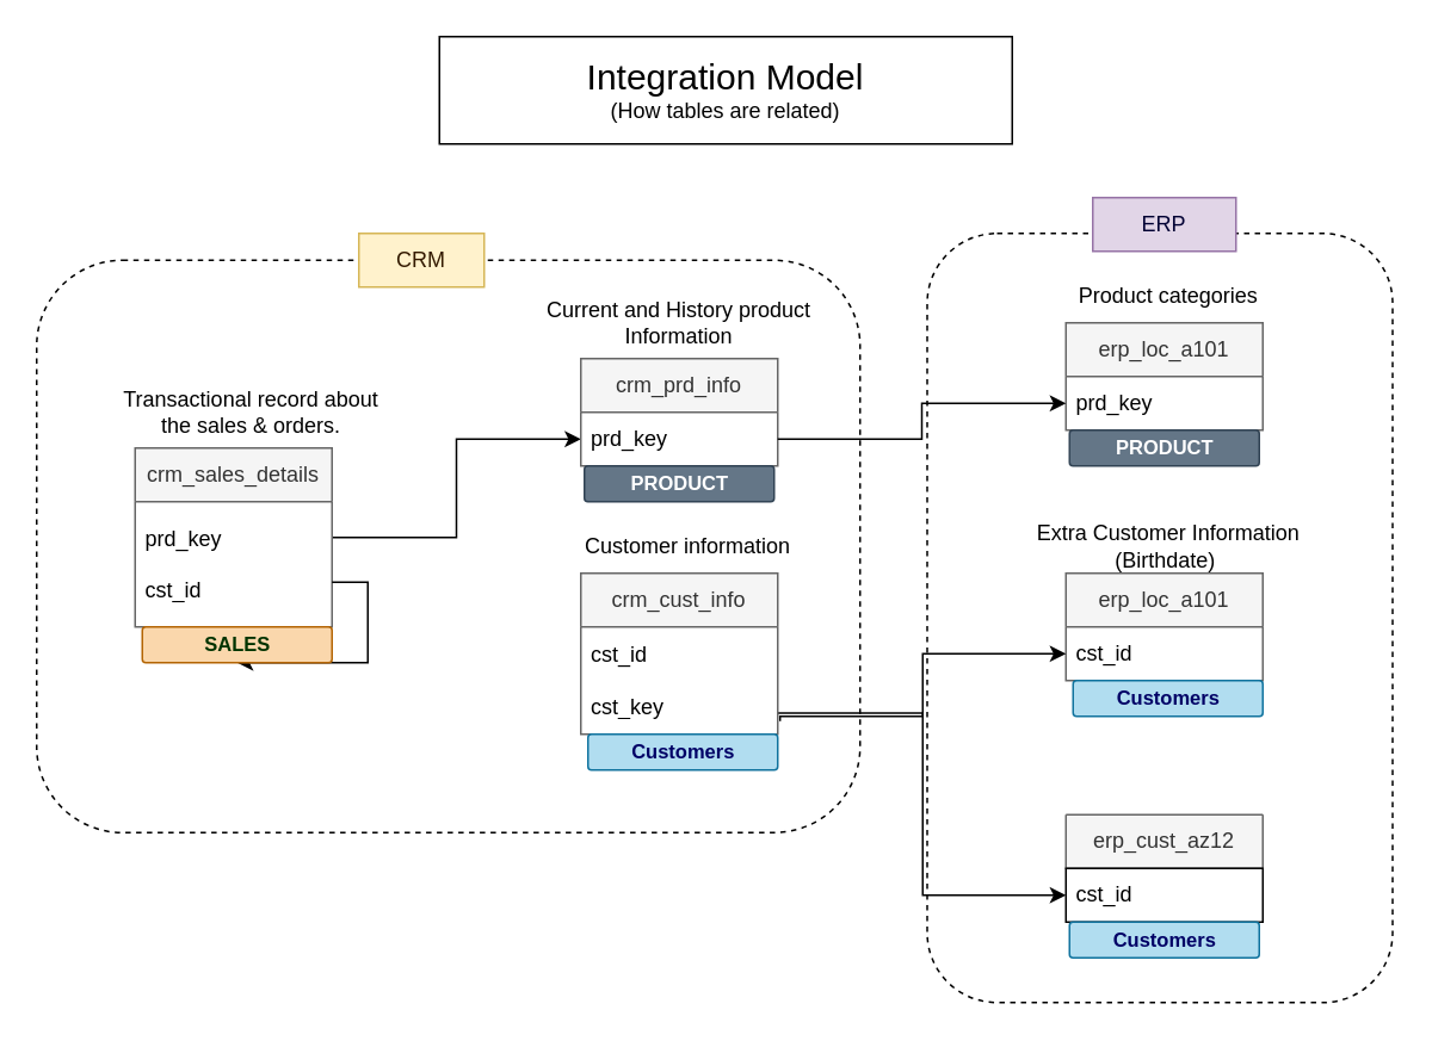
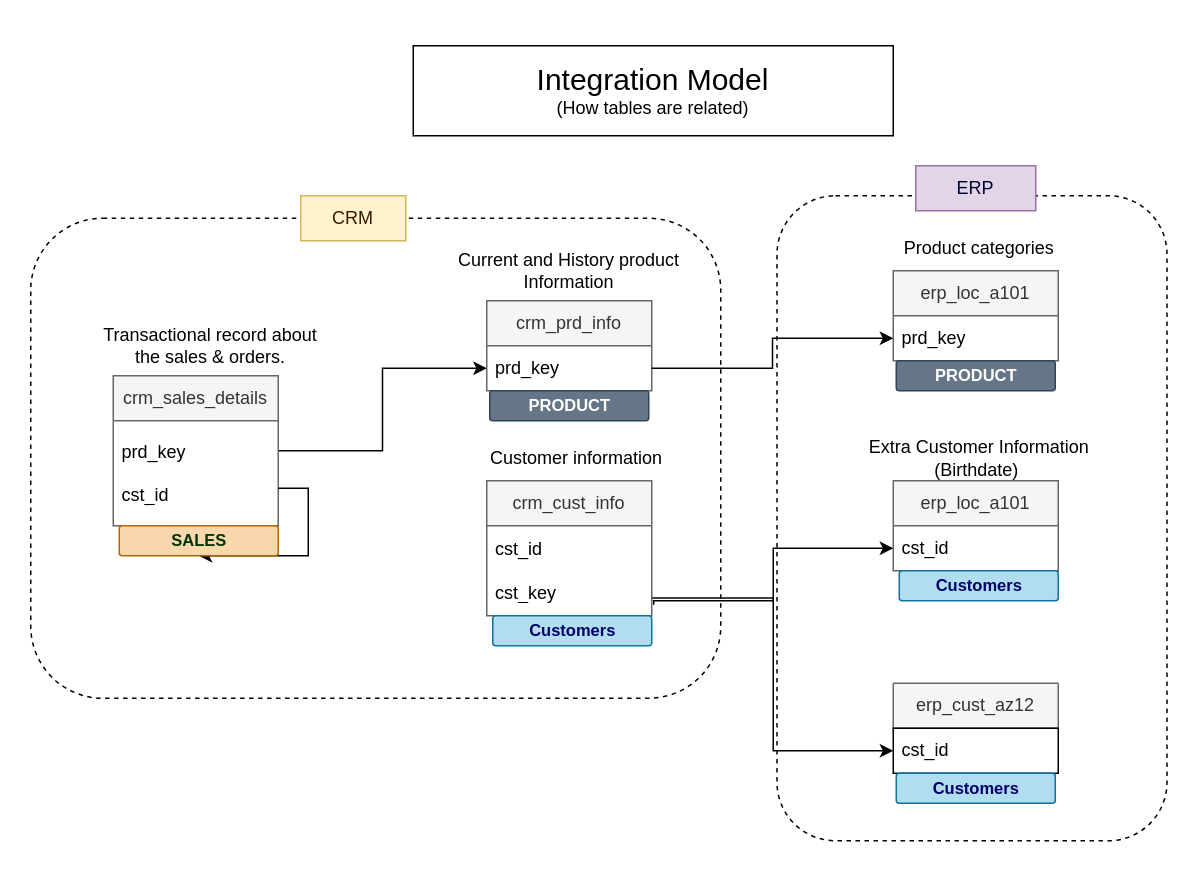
  <mxCell id="0" />
  <mxCell id="1" parent="0" />
- <mxCell id="2" value="&lt;font style=&quot;&quot;&gt;&lt;span style=&quot;font-size: 20px;&quot;&gt;Integration Model &lt;/span&gt;&lt;br&gt;&lt;font&gt;(How tables are related)&lt;/font&gt;&lt;/font&gt;" style="rounded=0;whiteSpace=wrap;html=1;" parent="1" vertex="1"><mxGeometry x="245" y="20" width="320" height="60" as="geometry" /></mxCell>
+ <mxCell id="2" value="&lt;font style=&quot;&quot;&gt;&lt;span style=&quot;font-size: 20px;&quot;&gt;Integration Model &lt;/span&gt;&lt;br&gt;&lt;font&gt;(How tables are related)&lt;/font&gt;&lt;/font&gt;" style="rounded=0;whiteSpace=wrap;html=1;" parent="1" vertex="1"><mxGeometry x="275" y="30" width="320" height="60" as="geometry" /></mxCell>
  <mxCell id="3" style="edgeStyle=orthogonalEdgeStyle;rounded=0;orthogonalLoop=1;jettySize=auto;html=1;exitX=1;exitY=0.5;exitDx=0;exitDy=0;entryX=0;entryY=0.5;entryDx=0;entryDy=0;" parent="1" source="4" target="7" edge="1"><mxGeometry relative="1" as="geometry" /></mxCell>
  <mxCell id="4" value="crm_sales_details" style="swimlane;fontStyle=0;childLayout=stackLayout;horizontal=1;startSize=30;horizontalStack=0;resizeParent=1;resizeParentMax=0;resizeLast=0;collapsible=1;marginBottom=0;whiteSpace=wrap;html=1;fillColor=#f5f5f5;strokeColor=#666666;fontColor=#333333;verticalAlign=middle;labelBorderColor=none;" parent="1" vertex="1"><mxGeometry x="75" y="250" width="110" height="100" as="geometry"><mxRectangle x="150" y="190" width="140" height="30" as="alternateBounds" /></mxGeometry></mxCell>
  <mxCell id="5" value="&lt;span style=&quot;background-color: transparent; color: light-dark(rgb(0, 0, 0), rgb(255, 255, 255));&quot;&gt;prd_key&lt;/span&gt;&lt;div&gt;&lt;span style=&quot;background-color: transparent; color: light-dark(rgb(0, 0, 0), rgb(255, 255, 255));&quot;&gt;&lt;br&gt;cst_id&lt;/span&gt;&lt;/div&gt;" style="text;strokeColor=none;fillColor=none;align=left;verticalAlign=middle;spacingLeft=4;spacingRight=4;overflow=hidden;points=[[0,0.5],[1,0.5]];portConstraint=eastwest;rotatable=0;whiteSpace=wrap;html=1;" parent="4" vertex="1"><mxGeometry y="30" width="110" height="70" as="geometry" /></mxCell>
  <mxCell id="6" value="crm_prd_info" style="swimlane;fontStyle=0;childLayout=stackLayout;horizontal=1;startSize=30;horizontalStack=0;resizeParent=1;resizeParentMax=0;resizeLast=0;collapsible=1;marginBottom=0;whiteSpace=wrap;html=1;fillColor=#f5f5f5;strokeColor=#666666;fontColor=#333333;verticalAlign=middle;labelBorderColor=none;" parent="1" vertex="1"><mxGeometry x="324" y="200" width="110" height="60" as="geometry"><mxRectangle x="150" y="190" width="140" height="30" as="alternateBounds" /></mxGeometry></mxCell>
  <mxCell id="7" value="&lt;div&gt;&lt;span style=&quot;background-color: transparent; color: light-dark(rgb(0, 0, 0), rgb(255, 255, 255));&quot;&gt;prd_key&lt;/span&gt;&lt;/div&gt;" style="text;strokeColor=none;fillColor=none;align=left;verticalAlign=middle;spacingLeft=4;spacingRight=4;overflow=hidden;points=[[0,0.5],[1,0.5]];portConstraint=eastwest;rotatable=0;whiteSpace=wrap;html=1;" parent="6" vertex="1"><mxGeometry y="30" width="110" height="30" as="geometry" /></mxCell>
  <mxCell id="8" value="crm_cust_info" style="swimlane;fontStyle=0;childLayout=stackLayout;horizontal=1;startSize=30;horizontalStack=0;resizeParent=1;resizeParentMax=0;resizeLast=0;collapsible=1;marginBottom=0;whiteSpace=wrap;html=1;fillColor=#f5f5f5;strokeColor=#666666;fontColor=#333333;verticalAlign=middle;labelBorderColor=none;" parent="1" vertex="1"><mxGeometry x="324" y="320" width="110" height="90" as="geometry"><mxRectangle x="150" y="190" width="140" height="30" as="alternateBounds" /></mxGeometry></mxCell>
  <mxCell id="9" value="&lt;div&gt;&lt;span style=&quot;background-color: transparent; color: light-dark(rgb(0, 0, 0), rgb(255, 255, 255));&quot;&gt;cst_id&lt;/span&gt;&lt;/div&gt;&lt;div&gt;&lt;span style=&quot;background-color: transparent; color: light-dark(rgb(0, 0, 0), rgb(255, 255, 255));&quot;&gt;&lt;br&gt;&lt;/span&gt;&lt;/div&gt;&lt;div&gt;&lt;span style=&quot;background-color: transparent; color: light-dark(rgb(0, 0, 0), rgb(255, 255, 255));&quot;&gt;cst_key&lt;/span&gt;&lt;/div&gt;" style="text;strokeColor=none;fillColor=none;align=left;verticalAlign=middle;spacingLeft=4;spacingRight=4;overflow=hidden;points=[[0,0.5],[1,0.5]];portConstraint=eastwest;rotatable=0;whiteSpace=wrap;html=1;" parent="8" vertex="1"><mxGeometry y="30" width="110" height="60" as="geometry" /></mxCell>
  <mxCell id="10" style="edgeStyle=orthogonalEdgeStyle;rounded=0;orthogonalLoop=1;jettySize=auto;html=1;exitX=1;exitY=0.75;exitDx=0;exitDy=0;" parent="1" source="4" target="34" edge="1"><mxGeometry relative="1" as="geometry" /></mxCell>
  <mxCell id="11" value="erp_cust_az12" style="swimlane;fontStyle=0;childLayout=stackLayout;horizontal=1;startSize=90;horizontalStack=0;resizeParent=1;resizeParentMax=0;resizeLast=0;collapsible=1;marginBottom=0;whiteSpace=wrap;html=1;fillColor=#f5f5f5;strokeColor=#666666;fontColor=#333333;verticalAlign=middle;labelBorderColor=none;direction=west;rotation=0;" parent="1" vertex="1"><mxGeometry x="595" y="455" width="110" height="30" as="geometry"><mxRectangle x="150" y="190" width="140" height="30" as="alternateBounds" /></mxGeometry></mxCell>
  <mxCell id="12" value="erp_loc_a101" style="swimlane;fontStyle=0;childLayout=stackLayout;horizontal=1;startSize=30;horizontalStack=0;resizeParent=1;resizeParentMax=0;resizeLast=0;collapsible=1;marginBottom=0;whiteSpace=wrap;html=1;fillColor=#f5f5f5;strokeColor=#666666;fontColor=#333333;verticalAlign=middle;labelBorderColor=none;" parent="1" vertex="1"><mxGeometry x="595" y="320" width="110" height="60" as="geometry"><mxRectangle x="150" y="190" width="140" height="30" as="alternateBounds" /></mxGeometry></mxCell>
  <mxCell id="13" value="&lt;div&gt;&lt;span style=&quot;background-color: transparent; color: light-dark(rgb(0, 0, 0), rgb(255, 255, 255));&quot;&gt;cst_id&lt;/span&gt;&lt;/div&gt;" style="text;strokeColor=none;fillColor=none;align=left;verticalAlign=middle;spacingLeft=4;spacingRight=4;overflow=hidden;points=[[0,0.5],[1,0.5]];portConstraint=eastwest;rotatable=0;whiteSpace=wrap;html=1;" parent="12" vertex="1"><mxGeometry y="30" width="110" height="30" as="geometry" /></mxCell>
  <mxCell id="14" style="edgeStyle=orthogonalEdgeStyle;rounded=0;orthogonalLoop=1;jettySize=auto;html=1;exitX=1.003;exitY=0.803;exitDx=0;exitDy=0;entryX=0;entryY=0.5;entryDx=0;entryDy=0;exitPerimeter=0;" parent="1" source="9" target="16" edge="1"><mxGeometry relative="1" as="geometry"><mxPoint x="475" y="470" as="targetPoint" /><mxPoint x="324" y="518" as="sourcePoint" /><Array as="points"><mxPoint x="515" y="398" /><mxPoint x="515" y="500" /></Array></mxGeometry></mxCell>
  <mxCell id="15" style="edgeStyle=orthogonalEdgeStyle;rounded=0;orthogonalLoop=1;jettySize=auto;html=1;exitX=1.012;exitY=0.879;exitDx=0;exitDy=0;entryX=0;entryY=0.5;entryDx=0;entryDy=0;exitPerimeter=0;" parent="1" source="9" target="13" edge="1"><mxGeometry relative="1" as="geometry"><mxPoint x="566" y="557" as="targetPoint" /><mxPoint x="405" y="500" as="sourcePoint" /><Array as="points"><mxPoint x="435" y="400" /><mxPoint x="515" y="400" /><mxPoint x="515" y="365" /></Array></mxGeometry></mxCell>
  <mxCell id="16" value="&lt;div&gt;&lt;span style=&quot;background-color: transparent; color: light-dark(rgb(0, 0, 0), rgb(255, 255, 255));&quot;&gt;cst_id&lt;/span&gt;&lt;/div&gt;" style="text;strokeColor=default;fillColor=none;align=left;verticalAlign=middle;spacingLeft=4;spacingRight=4;overflow=hidden;points=[[0,0.5],[1,0.5]];portConstraint=eastwest;rotatable=0;whiteSpace=wrap;html=1;rotation=0;" parent="1" vertex="1"><mxGeometry x="595" y="485" width="110" height="30" as="geometry" /></mxCell>
  <mxCell id="17" value="erp_loc_a101" style="swimlane;fontStyle=0;childLayout=stackLayout;horizontal=1;startSize=30;horizontalStack=0;resizeParent=1;resizeParentMax=0;resizeLast=0;collapsible=1;marginBottom=0;whiteSpace=wrap;html=1;fillColor=#f5f5f5;strokeColor=#666666;fontColor=#333333;verticalAlign=middle;labelBorderColor=none;" parent="1" vertex="1"><mxGeometry x="595" y="180" width="110" height="60" as="geometry"><mxRectangle x="150" y="190" width="140" height="30" as="alternateBounds" /></mxGeometry></mxCell>
  <mxCell id="18" value="prd_key" style="text;strokeColor=none;fillColor=none;align=left;verticalAlign=middle;spacingLeft=4;spacingRight=4;overflow=hidden;points=[[0,0.5],[1,0.5]];portConstraint=eastwest;rotatable=0;whiteSpace=wrap;html=1;" parent="17" vertex="1"><mxGeometry y="30" width="110" height="30" as="geometry" /></mxCell>
  <mxCell id="19" style="edgeStyle=orthogonalEdgeStyle;rounded=0;orthogonalLoop=1;jettySize=auto;html=1;exitX=1;exitY=0.5;exitDx=0;exitDy=0;entryX=0;entryY=0.5;entryDx=0;entryDy=0;" parent="1" source="7" target="18" edge="1"><mxGeometry relative="1" as="geometry"><mxPoint x="575" y="200" as="targetPoint" /></mxGeometry></mxCell>
  <mxCell id="20" value="Transactional record about the sales &amp;amp; orders." style="text;html=1;align=center;verticalAlign=middle;whiteSpace=wrap;rounded=0;" parent="1" vertex="1"><mxGeometry x="60" y="200" width="160" height="60" as="geometry" /></mxCell>
  <mxCell id="21" value="Current and History product Information" style="text;html=1;align=center;verticalAlign=middle;whiteSpace=wrap;rounded=0;" parent="1" vertex="1"><mxGeometry x="299" y="150" width="160" height="60" as="geometry" /></mxCell>
  <mxCell id="22" value="Customer information" style="text;html=1;align=center;verticalAlign=middle;whiteSpace=wrap;rounded=0;" parent="1" vertex="1"><mxGeometry x="309" y="290" width="150" height="30" as="geometry" /></mxCell>
  <mxCell id="23" value="Extra Customer Information (Birthdate)&amp;nbsp;" style="text;html=1;align=center;verticalAlign=middle;whiteSpace=wrap;rounded=0;" parent="1" vertex="1"><mxGeometry x="570" y="290" width="165" height="30" as="geometry" /></mxCell>
  <mxCell id="24" value="Product categories" style="text;html=1;align=center;verticalAlign=middle;whiteSpace=wrap;rounded=0;" parent="1" vertex="1"><mxGeometry x="570" y="150" width="165" height="30" as="geometry" /></mxCell>
  <mxCell id="25" value="" style="rounded=1;whiteSpace=wrap;html=1;fillColor=none;dashed=1;" parent="1" vertex="1"><mxGeometry x="20" y="145" width="460" height="320" as="geometry" /></mxCell>
  <mxCell id="26" value="CRM" style="rounded=0;whiteSpace=wrap;html=1;fillColor=#fff2cc;strokeColor=#d6b656;fontColor=#331A00;" parent="1" vertex="1"><mxGeometry x="200" y="130" width="70" height="30" as="geometry" /></mxCell>
  <mxCell id="27" value="" style="rounded=1;whiteSpace=wrap;html=1;fillColor=none;dashed=1;" parent="1" vertex="1"><mxGeometry x="517.5" y="130" width="260" height="430" as="geometry" /></mxCell>
  <mxCell id="28" value="ERP" style="rounded=0;whiteSpace=wrap;html=1;fillColor=#e1d5e7;strokeColor=#9673a6;fontColor=#000033;" parent="1" vertex="1"><mxGeometry x="610" y="110" width="80" height="30" as="geometry" /></mxCell>
  <mxCell id="29" value="PRODUCT" style="dashed=0;html=1;fillColor=#647687;strokeColor=#314354;align=center;rounded=1;arcSize=10;fontColor=#ffffff;fontStyle=1;fontSize=11;shadow=0" vertex="1" parent="1"><mxGeometry x="326" y="260" width="106" height="20" as="geometry" /></mxCell>
  <mxCell id="30" value="PRODUCT" style="dashed=0;html=1;fillColor=#647687;strokeColor=#314354;align=center;rounded=1;arcSize=10;fontColor=#ffffff;fontStyle=1;fontSize=11;shadow=0" vertex="1" parent="1"><mxGeometry x="597" y="240" width="106" height="20" as="geometry" /></mxCell>
  <mxCell id="31" value="Customers" style="dashed=0;html=1;fillColor=#b1ddf0;strokeColor=#10739e;align=center;rounded=1;arcSize=10;fontStyle=1;fontSize=11;shadow=0;fontColor=#000066;" vertex="1" parent="1"><mxGeometry x="328" y="410" width="106" height="20" as="geometry" /></mxCell>
  <mxCell id="32" value="Customers" style="dashed=0;html=1;fillColor=#b1ddf0;strokeColor=#10739e;align=center;rounded=1;arcSize=10;fontStyle=1;fontSize=11;shadow=0;fontColor=#000066;" vertex="1" parent="1"><mxGeometry x="599" y="380" width="106" height="20" as="geometry" /></mxCell>
  <mxCell id="33" value="Customers" style="dashed=0;html=1;fillColor=#b1ddf0;strokeColor=#10739e;align=center;rounded=1;arcSize=10;fontStyle=1;fontSize=11;shadow=0;fontColor=#000066;" vertex="1" parent="1"><mxGeometry x="597" y="515" width="106" height="20" as="geometry" /></mxCell>
  <mxCell id="34" value="SALES" style="dashed=0;html=1;fillColor=#fad7ac;strokeColor=#b46504;align=center;rounded=1;arcSize=10;fontStyle=1;fontSize=11;shadow=0;fontColor=#003300;" vertex="1" parent="1"><mxGeometry x="79" y="350" width="106" height="20" as="geometry" /></mxCell>
